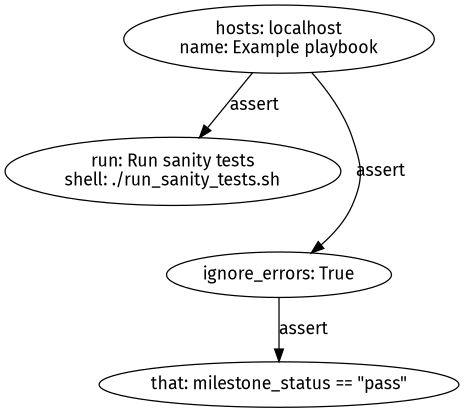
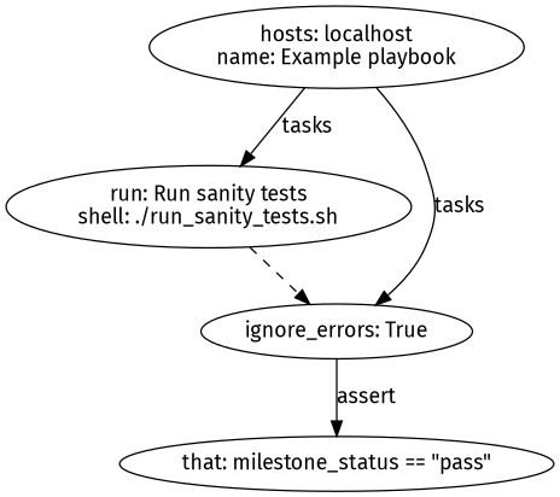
  digraph {
    fontname="Fira Sans"
    node [fontname="Fira Sans"]
    edge [fontname="Fira Sans"]
    n1 [label="run: Run sanity tests\nshell: ./run_sanity_tests.sh\n"]
    n2 [label="ignore_errors: True\n"]
    n3 [label="that: milestone_status == \"pass\"\n"]
    n4 [label="hosts: localhost\nname: Example playbook\n"]
+   n1 -> n2 [style=dashed]
    n2 -> n3 [label=assert]
-   n4 -> n1 [label=assert]
-   n4 -> n2 [label=assert]
+   n4 -> n1 [label=tasks]
+   n4 -> n2 [label=tasks]
  }
